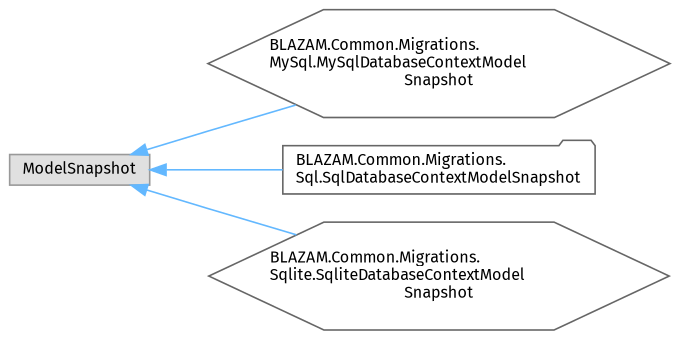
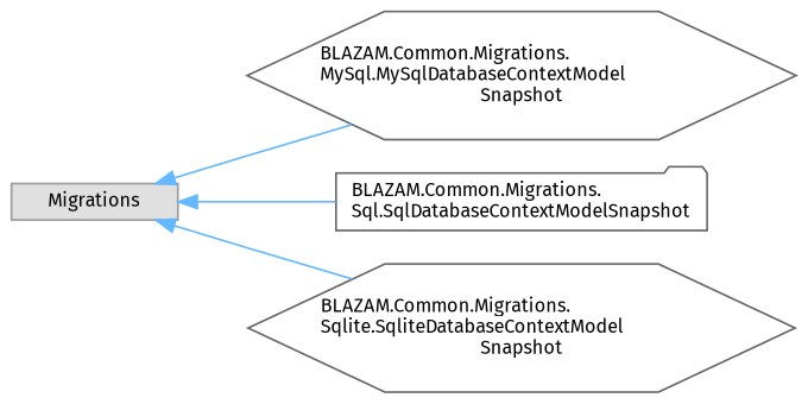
  digraph {
    rankdir=LR
    fontname="Fira Sans"
    node [color=grey40 fillcolor=white fontname="Fira Sans" fontsize=10 shape=hexagon style=filled]
    edge [color=steelblue1 dir=back fontname="Fira Sans" fontsize=10 labelfontname=Helvetica labelfontsize=10 style=solid]
-   n1 [color=grey60 fillcolor="#E0E0E0" height=0.2 label=ModelSnapshot shape=box width=0.4]
+   n1 [color=grey60 fillcolor="#E0E0E0" height=0.2 label=Migrations shape=box width=0.4]
    n2 [height=0.2 label="BLAZAM.Common.Migrations.\lMySql.MySqlDatabaseContextModel\lSnapshot" width=0.4]
    n3 [height=0.2 label="BLAZAM.Common.Migrations.\lSql.SqlDatabaseContextModelSnapshot" shape=folder width=0.4]
    n4 [height=0.2 label="BLAZAM.Common.Migrations.\lSqlite.SqliteDatabaseContextModel\lSnapshot" width=0.4]
    n1 -> n2
    n1 -> n3
    n1 -> n4
  }
